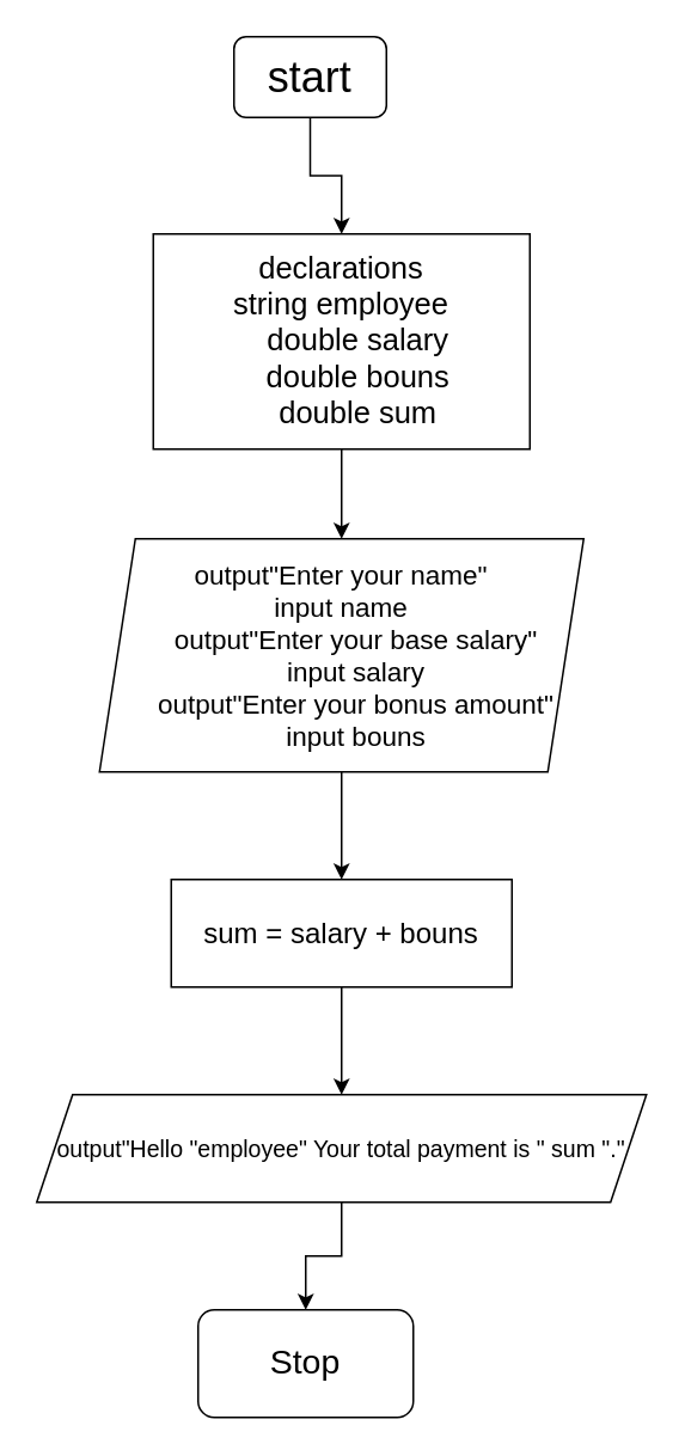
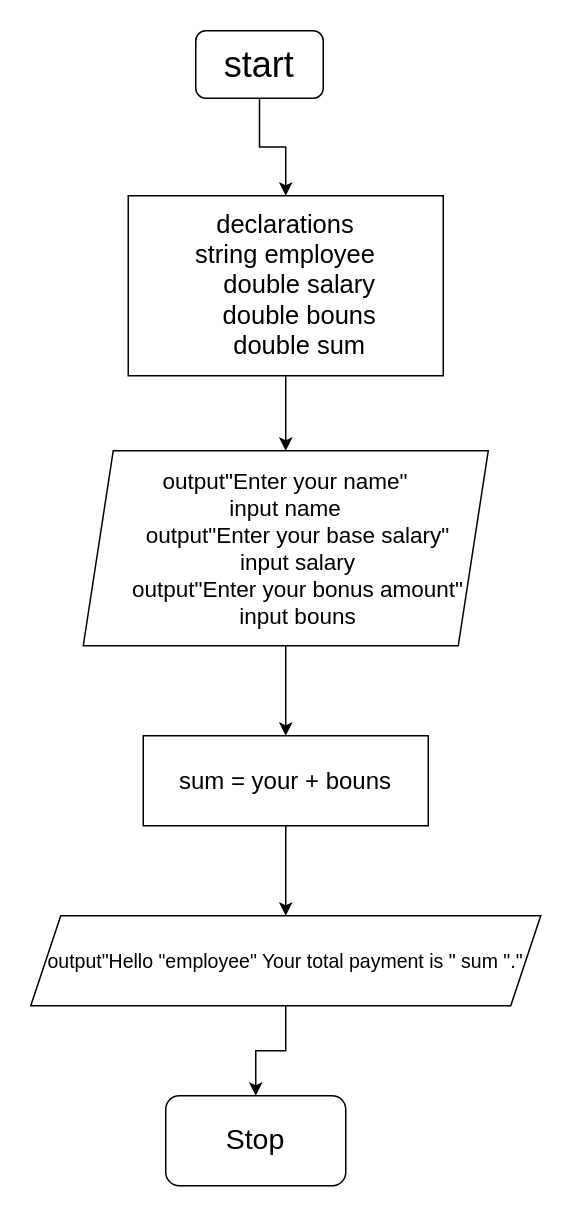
  <mxCell id="0" />
  <mxCell id="1" parent="0" />
  <mxCell id="2" value="" style="edgeStyle=orthogonalEdgeStyle;rounded=0;orthogonalLoop=1;jettySize=auto;html=1;" edge="1" parent="1" source="3" target="5"><mxGeometry relative="1" as="geometry" /></mxCell>
  <mxCell id="3" value="&lt;font style=&quot;font-size: 24px;&quot;&gt;start&lt;/font&gt;" style="rounded=1;whiteSpace=wrap;html=1;" vertex="1" parent="1"><mxGeometry x="130" y="20" width="85" height="45" as="geometry" /></mxCell>
  <mxCell id="4" style="edgeStyle=orthogonalEdgeStyle;rounded=0;orthogonalLoop=1;jettySize=auto;html=1;" edge="1" parent="1" source="5" target="7"><mxGeometry relative="1" as="geometry" /></mxCell>
  <mxCell id="5" value="&lt;div style=&quot;font-size: 17px;&quot;&gt;&lt;font style=&quot;font-size: 17px;&quot;&gt;declarations&lt;/font&gt;&lt;/div&gt;&lt;div style=&quot;font-size: 17px;&quot;&gt;&lt;font style=&quot;font-size: 17px;&quot;&gt;string employee&lt;span style=&quot;&quot;&gt;&lt;/span&gt;&lt;/font&gt;&lt;/div&gt;&lt;div style=&quot;font-size: 17px;&quot;&gt;&lt;span style=&quot;&quot;&gt;&lt;font style=&quot;font-size: 17px;&quot;&gt;&lt;span style=&quot;&quot;&gt;&lt;span style=&quot;white-space: pre;&quot;&gt;&amp;nbsp;&amp;nbsp;&amp;nbsp;&amp;nbsp;&lt;/span&gt;&lt;/span&gt;double salary&lt;/font&gt;&lt;/span&gt;&lt;/div&gt;&lt;div style=&quot;font-size: 17px;&quot;&gt;&lt;span style=&quot;&quot;&gt;&lt;font style=&quot;font-size: 17px;&quot;&gt;&lt;span style=&quot;&quot;&gt;&lt;span style=&quot;white-space: pre;&quot;&gt;&amp;nbsp;&amp;nbsp;&amp;nbsp;&amp;nbsp;&lt;/span&gt;&lt;/span&gt;double bouns&lt;/font&gt;&lt;/span&gt;&lt;/div&gt;&lt;div style=&quot;font-size: 17px;&quot;&gt;&lt;font style=&quot;font-size: 17px;&quot;&gt;&lt;span style=&quot;white-space: pre;&quot;&gt;&amp;nbsp;&amp;nbsp;&amp;nbsp;&amp;nbsp;&lt;/span&gt;double sum&lt;/font&gt;&lt;/div&gt;" style="rounded=0;whiteSpace=wrap;html=1;" vertex="1" parent="1"><mxGeometry x="85" y="130" width="210" height="120" as="geometry" /></mxCell>
  <mxCell id="6" style="edgeStyle=orthogonalEdgeStyle;rounded=0;orthogonalLoop=1;jettySize=auto;html=1;entryX=0.5;entryY=0;entryDx=0;entryDy=0;" edge="1" parent="1" source="7" target="9"><mxGeometry relative="1" as="geometry" /></mxCell>
  <mxCell id="7" value="&lt;div style=&quot;font-size: 15px;&quot;&gt;&lt;font style=&quot;font-size: 15px;&quot;&gt;output&quot;Enter your name&quot;&lt;/font&gt;&lt;/div&gt;&lt;div style=&quot;font-size: 15px;&quot;&gt;&lt;font style=&quot;font-size: 15px;&quot;&gt;input name&lt;span style=&quot;&quot;&gt;&lt;/span&gt;&lt;/font&gt;&lt;/div&gt;&lt;div style=&quot;font-size: 15px;&quot;&gt;&lt;span style=&quot;&quot;&gt;&lt;font style=&quot;font-size: 15px;&quot;&gt;&lt;span style=&quot;&quot;&gt;&lt;span style=&quot;white-space: pre;&quot;&gt;&amp;nbsp;&amp;nbsp;&amp;nbsp;&amp;nbsp;&lt;/span&gt;&lt;/span&gt;output&quot;Enter your base salary&quot;&lt;/font&gt;&lt;/span&gt;&lt;/div&gt;&lt;div style=&quot;font-size: 15px;&quot;&gt;&lt;span style=&quot;&quot;&gt;&lt;font style=&quot;font-size: 15px;&quot;&gt;&lt;span style=&quot;&quot;&gt;&lt;span style=&quot;white-space: pre;&quot;&gt;&amp;nbsp;&amp;nbsp;&amp;nbsp;&amp;nbsp;&lt;/span&gt;&lt;/span&gt;input salary&lt;/font&gt;&lt;/span&gt;&lt;/div&gt;&lt;div style=&quot;font-size: 15px;&quot;&gt;&lt;span style=&quot;&quot;&gt;&lt;font style=&quot;font-size: 15px;&quot;&gt;&lt;span style=&quot;&quot;&gt;&lt;span style=&quot;white-space: pre;&quot;&gt;&amp;nbsp;&amp;nbsp;&amp;nbsp;&amp;nbsp;&lt;/span&gt;&lt;/span&gt;output&quot;Enter your bonus amount&quot;&lt;/font&gt;&lt;/span&gt;&lt;/div&gt;&lt;div style=&quot;font-size: 15px;&quot;&gt;&lt;font style=&quot;font-size: 15px;&quot;&gt;&lt;span style=&quot;white-space: pre;&quot;&gt;&amp;nbsp;&amp;nbsp;&amp;nbsp;&amp;nbsp;&lt;/span&gt;input bouns&lt;/font&gt;&lt;/div&gt;" style="shape=parallelogram;perimeter=parallelogramPerimeter;whiteSpace=wrap;html=1;fixedSize=1;" vertex="1" parent="1"><mxGeometry x="55" y="300" width="270" height="130" as="geometry" /></mxCell>
  <mxCell id="8" style="edgeStyle=orthogonalEdgeStyle;rounded=0;orthogonalLoop=1;jettySize=auto;html=1;" edge="1" parent="1" source="9" target="11"><mxGeometry relative="1" as="geometry" /></mxCell>
- <mxCell id="9" value="&lt;font style=&quot;font-size: 16px;&quot;&gt;sum = salary + bouns&lt;/font&gt;" style="rounded=0;whiteSpace=wrap;html=1;" vertex="1" parent="1"><mxGeometry x="95" y="490" width="190" height="60" as="geometry" /></mxCell>
+ <mxCell id="9" value="&lt;font style=&quot;font-size: 16px;&quot;&gt;sum = your + bouns&lt;/font&gt;" style="rounded=0;whiteSpace=wrap;html=1;" vertex="1" parent="1"><mxGeometry x="95" y="490" width="190" height="60" as="geometry" /></mxCell>
  <mxCell id="10" style="edgeStyle=orthogonalEdgeStyle;rounded=0;orthogonalLoop=1;jettySize=auto;html=1;entryX=0.5;entryY=0;entryDx=0;entryDy=0;" edge="1" parent="1" source="11" target="12"><mxGeometry relative="1" as="geometry" /></mxCell>
  <mxCell id="11" value="&lt;font style=&quot;font-size: 13px;&quot;&gt;output&quot;Hello &quot;employee&quot; Your total payment is &quot; sum &quot;.&quot;&lt;/font&gt;" style="shape=parallelogram;perimeter=parallelogramPerimeter;whiteSpace=wrap;html=1;fixedSize=1;" vertex="1" parent="1"><mxGeometry x="20" y="610" width="340" height="60" as="geometry" /></mxCell>
  <mxCell id="12" value="&lt;font style=&quot;font-size: 19px;&quot;&gt;Stop&lt;/font&gt;" style="rounded=1;whiteSpace=wrap;html=1;" vertex="1" parent="1"><mxGeometry x="110" y="730" width="120" height="60" as="geometry" /></mxCell>
